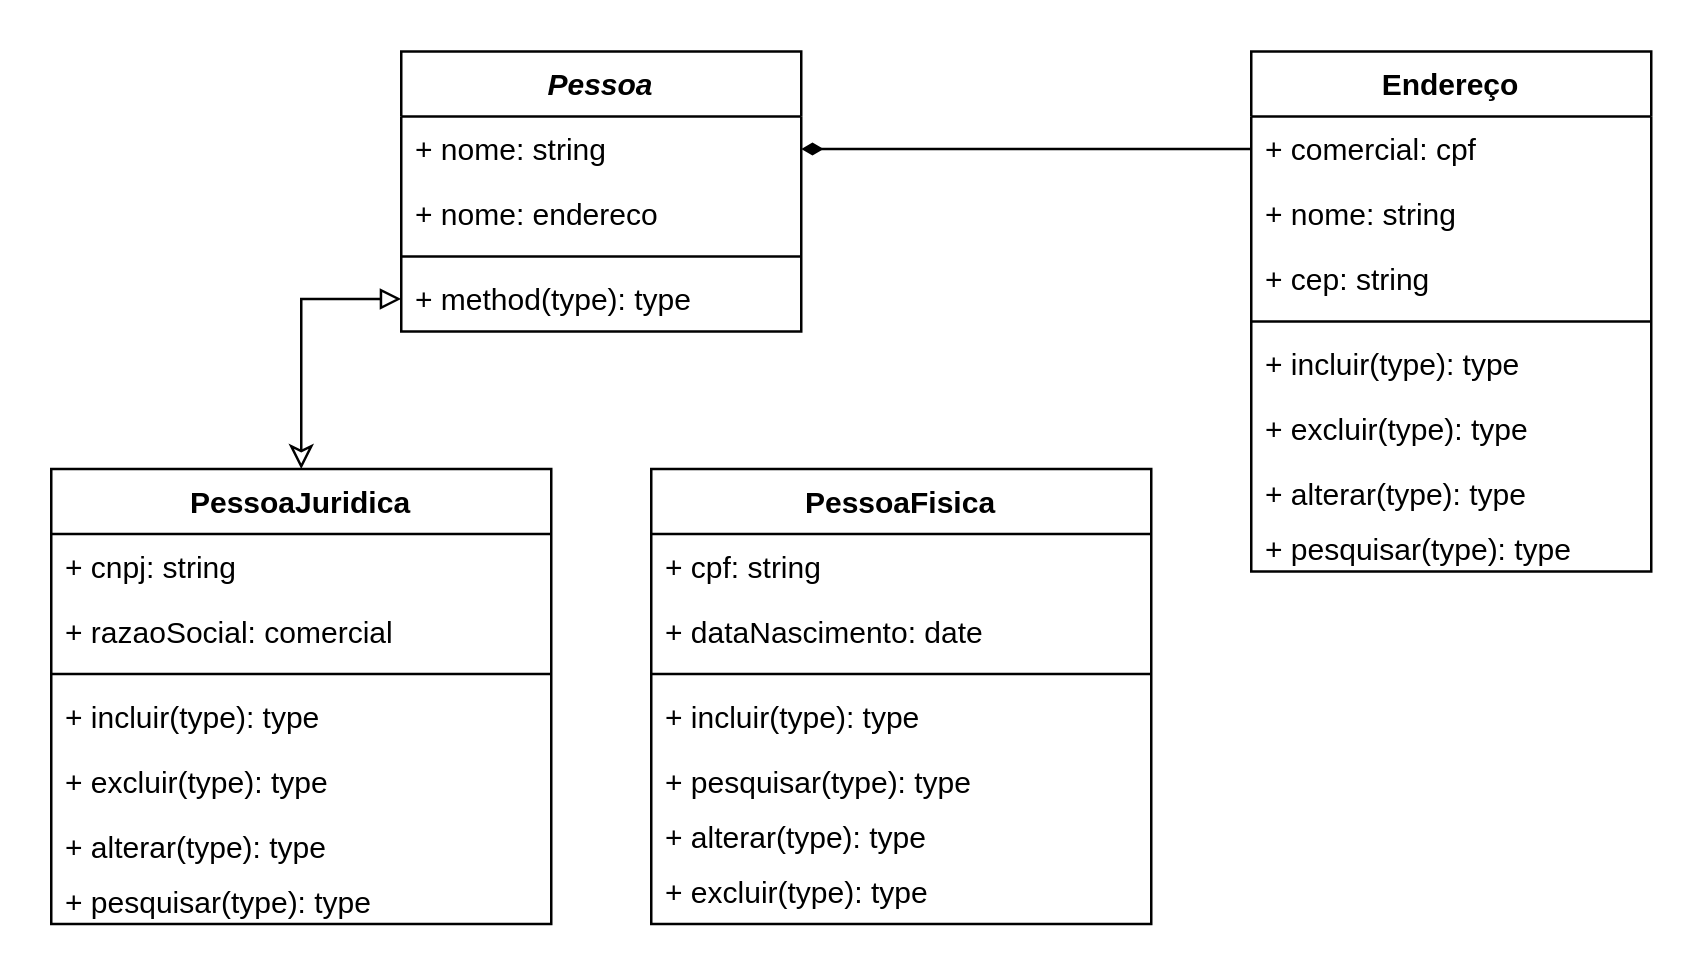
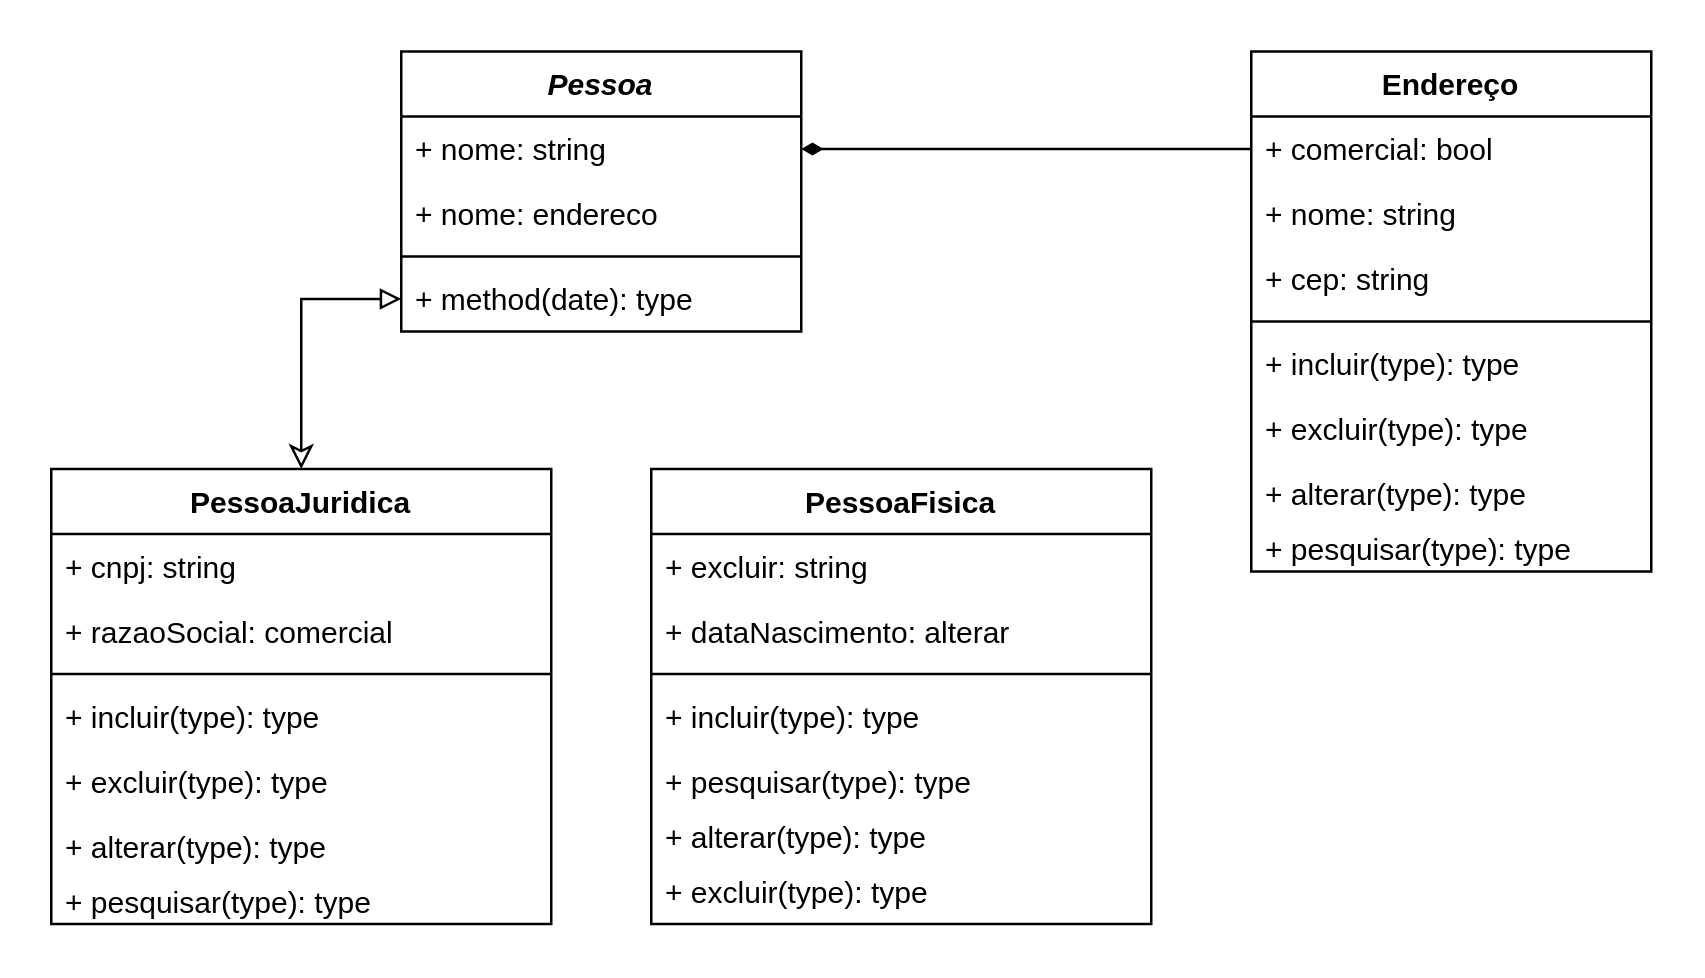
  <mxCell id="0" />
  <mxCell id="1" parent="0" />
  <mxCell id="2" value="PessoaJuridica&#10;" style="swimlane;fontStyle=1;align=center;verticalAlign=top;childLayout=stackLayout;horizontal=1;startSize=26;horizontalStack=0;resizeParent=1;resizeParentMax=0;resizeLast=0;collapsible=1;marginBottom=0;" parent="1" vertex="1"><mxGeometry x="20" y="187" width="200" height="182" as="geometry"><mxRectangle x="60" y="140" width="120" height="26" as="alternateBounds" /></mxGeometry></mxCell>
  <mxCell id="3" value="+ cnpj: string" style="text;strokeColor=none;fillColor=none;align=left;verticalAlign=top;spacingLeft=4;spacingRight=4;overflow=hidden;rotatable=0;points=[[0,0.5],[1,0.5]];portConstraint=eastwest;" parent="2" vertex="1"><mxGeometry y="26" width="200" height="26" as="geometry" /></mxCell>
  <mxCell id="4" value="+ razaoSocial: comercial" style="text;strokeColor=none;fillColor=none;align=left;verticalAlign=top;spacingLeft=4;spacingRight=4;overflow=hidden;rotatable=0;points=[[0,0.5],[1,0.5]];portConstraint=eastwest;" parent="2" vertex="1"><mxGeometry y="52" width="200" height="26" as="geometry" /></mxCell>
  <mxCell id="5" value="" style="line;strokeWidth=1;fillColor=none;align=left;verticalAlign=middle;spacingTop=-1;spacingLeft=3;spacingRight=3;rotatable=0;labelPosition=right;points=[];portConstraint=eastwest;" parent="2" vertex="1"><mxGeometry y="78" width="200" height="8" as="geometry" /></mxCell>
  <mxCell id="6" value="+ incluir(type): type" style="text;strokeColor=none;fillColor=none;align=left;verticalAlign=top;spacingLeft=4;spacingRight=4;overflow=hidden;rotatable=0;points=[[0,0.5],[1,0.5]];portConstraint=eastwest;" vertex="1" parent="2"><mxGeometry y="86" width="200" height="26" as="geometry" /></mxCell>
  <mxCell id="7" value="+ excluir(type): type" style="text;strokeColor=none;fillColor=none;align=left;verticalAlign=top;spacingLeft=4;spacingRight=4;overflow=hidden;rotatable=0;points=[[0,0.5],[1,0.5]];portConstraint=eastwest;" vertex="1" parent="2"><mxGeometry y="112" width="200" height="26" as="geometry" /></mxCell>
  <mxCell id="8" value="+ alterar(type): type" style="text;strokeColor=none;fillColor=none;align=left;verticalAlign=top;spacingLeft=4;spacingRight=4;overflow=hidden;rotatable=0;points=[[0,0.5],[1,0.5]];portConstraint=eastwest;" parent="2" vertex="1"><mxGeometry y="138" width="200" height="22" as="geometry" /></mxCell>
  <mxCell id="9" value="+ pesquisar(type): type" style="text;strokeColor=none;fillColor=none;align=left;verticalAlign=top;spacingLeft=4;spacingRight=4;overflow=hidden;rotatable=0;points=[[0,0.5],[1,0.5]];portConstraint=eastwest;" vertex="1" parent="2"><mxGeometry y="160" width="200" height="22" as="geometry" /></mxCell>
  <mxCell id="10" value="PessoaFisica&#10;" style="swimlane;fontStyle=1;align=center;verticalAlign=top;childLayout=stackLayout;horizontal=1;startSize=26;horizontalStack=0;resizeParent=1;resizeParentMax=0;resizeLast=0;collapsible=1;marginBottom=0;" parent="1" vertex="1"><mxGeometry x="260" y="187" width="200" height="182" as="geometry" /></mxCell>
- <mxCell id="11" value="+ cpf: string" style="text;strokeColor=none;fillColor=none;align=left;verticalAlign=top;spacingLeft=4;spacingRight=4;overflow=hidden;rotatable=0;points=[[0,0.5],[1,0.5]];portConstraint=eastwest;" parent="10" vertex="1"><mxGeometry y="26" width="200" height="26" as="geometry" /></mxCell>
- <mxCell id="12" value="+ dataNascimento: date" style="text;strokeColor=none;fillColor=none;align=left;verticalAlign=top;spacingLeft=4;spacingRight=4;overflow=hidden;rotatable=0;points=[[0,0.5],[1,0.5]];portConstraint=eastwest;" parent="10" vertex="1"><mxGeometry y="52" width="200" height="26" as="geometry" /></mxCell>
+ <mxCell id="11" value="+ excluir: string" style="text;strokeColor=none;fillColor=none;align=left;verticalAlign=top;spacingLeft=4;spacingRight=4;overflow=hidden;rotatable=0;points=[[0,0.5],[1,0.5]];portConstraint=eastwest;" parent="10" vertex="1"><mxGeometry y="26" width="200" height="26" as="geometry" /></mxCell>
+ <mxCell id="12" value="+ dataNascimento: alterar" style="text;strokeColor=none;fillColor=none;align=left;verticalAlign=top;spacingLeft=4;spacingRight=4;overflow=hidden;rotatable=0;points=[[0,0.5],[1,0.5]];portConstraint=eastwest;" parent="10" vertex="1"><mxGeometry y="52" width="200" height="26" as="geometry" /></mxCell>
  <mxCell id="13" value="" style="line;strokeWidth=1;fillColor=none;align=left;verticalAlign=middle;spacingTop=-1;spacingLeft=3;spacingRight=3;rotatable=0;labelPosition=right;points=[];portConstraint=eastwest;" parent="10" vertex="1"><mxGeometry y="78" width="200" height="8" as="geometry" /></mxCell>
  <mxCell id="14" value="+ incluir(type): type" style="text;strokeColor=none;fillColor=none;align=left;verticalAlign=top;spacingLeft=4;spacingRight=4;overflow=hidden;rotatable=0;points=[[0,0.5],[1,0.5]];portConstraint=eastwest;" vertex="1" parent="10"><mxGeometry y="86" width="200" height="26" as="geometry" /></mxCell>
  <mxCell id="15" value="+ pesquisar(type): type" style="text;strokeColor=none;fillColor=none;align=left;verticalAlign=top;spacingLeft=4;spacingRight=4;overflow=hidden;rotatable=0;points=[[0,0.5],[1,0.5]];portConstraint=eastwest;" vertex="1" parent="10"><mxGeometry y="112" width="200" height="22" as="geometry" /></mxCell>
  <mxCell id="16" value="+ alterar(type): type" style="text;strokeColor=none;fillColor=none;align=left;verticalAlign=top;spacingLeft=4;spacingRight=4;overflow=hidden;rotatable=0;points=[[0,0.5],[1,0.5]];portConstraint=eastwest;" vertex="1" parent="10"><mxGeometry y="134" width="200" height="22" as="geometry" /></mxCell>
  <mxCell id="17" value="+ excluir(type): type" style="text;strokeColor=none;fillColor=none;align=left;verticalAlign=top;spacingLeft=4;spacingRight=4;overflow=hidden;rotatable=0;points=[[0,0.5],[1,0.5]];portConstraint=eastwest;" vertex="1" parent="10"><mxGeometry y="156" width="200" height="26" as="geometry" /></mxCell>
  <mxCell id="18" value="Pessoa" style="swimlane;fontStyle=3;align=center;verticalAlign=top;childLayout=stackLayout;horizontal=1;startSize=26;horizontalStack=0;resizeParent=1;resizeParentMax=0;resizeLast=0;collapsible=1;marginBottom=0;" parent="1" vertex="1"><mxGeometry x="160" y="20" width="160" height="112" as="geometry" /></mxCell>
  <mxCell id="19" value="+ nome: string" style="text;strokeColor=none;fillColor=none;align=left;verticalAlign=top;spacingLeft=4;spacingRight=4;overflow=hidden;rotatable=0;points=[[0,0.5],[1,0.5]];portConstraint=eastwest;" parent="18" vertex="1"><mxGeometry y="26" width="160" height="26" as="geometry" /></mxCell>
  <mxCell id="20" value="+ nome: endereco" style="text;strokeColor=none;fillColor=none;align=left;verticalAlign=top;spacingLeft=4;spacingRight=4;overflow=hidden;rotatable=0;points=[[0,0.5],[1,0.5]];portConstraint=eastwest;" parent="18" vertex="1"><mxGeometry y="52" width="160" height="26" as="geometry" /></mxCell>
  <mxCell id="21" value="" style="line;strokeWidth=1;fillColor=none;align=left;verticalAlign=middle;spacingTop=-1;spacingLeft=3;spacingRight=3;rotatable=0;labelPosition=right;points=[];portConstraint=eastwest;" parent="18" vertex="1"><mxGeometry y="78" width="160" height="8" as="geometry" /></mxCell>
- <mxCell id="22" value="+ method(type): type" style="text;strokeColor=none;fillColor=none;align=left;verticalAlign=top;spacingLeft=4;spacingRight=4;overflow=hidden;rotatable=0;points=[[0,0.5],[1,0.5]];portConstraint=eastwest;" parent="18" vertex="1"><mxGeometry y="86" width="160" height="26" as="geometry" /></mxCell>
+ <mxCell id="22" value="+ method(date): type" style="text;strokeColor=none;fillColor=none;align=left;verticalAlign=top;spacingLeft=4;spacingRight=4;overflow=hidden;rotatable=0;points=[[0,0.5],[1,0.5]];portConstraint=eastwest;" parent="18" vertex="1"><mxGeometry y="86" width="160" height="26" as="geometry" /></mxCell>
  <mxCell id="23" style="edgeStyle=orthogonalEdgeStyle;rounded=0;orthogonalLoop=1;jettySize=auto;html=1;entryX=0.5;entryY=0;entryDx=0;entryDy=0;endArrow=classic;endFill=0;strokeWidth=1;endSize=7;startArrow=block;startFill=0;" parent="1" source="22" target="2" edge="1"><mxGeometry relative="1" as="geometry" /></mxCell>
  <mxCell id="24" value="Endereço" style="swimlane;fontStyle=1;align=center;verticalAlign=top;childLayout=stackLayout;horizontal=1;startSize=26;horizontalStack=0;resizeParent=1;resizeParentMax=0;resizeLast=0;collapsible=1;marginBottom=0;" parent="1" vertex="1"><mxGeometry x="500" y="20" width="160" height="208" as="geometry"><mxRectangle x="180" y="520" width="90" height="26" as="alternateBounds" /></mxGeometry></mxCell>
- <mxCell id="25" value="+ comercial: cpf" style="text;strokeColor=none;fillColor=none;align=left;verticalAlign=top;spacingLeft=4;spacingRight=4;overflow=hidden;rotatable=0;points=[[0,0.5],[1,0.5]];portConstraint=eastwest;" parent="24" vertex="1"><mxGeometry y="26" width="160" height="26" as="geometry" /></mxCell>
+ <mxCell id="25" value="+ comercial: bool" style="text;strokeColor=none;fillColor=none;align=left;verticalAlign=top;spacingLeft=4;spacingRight=4;overflow=hidden;rotatable=0;points=[[0,0.5],[1,0.5]];portConstraint=eastwest;" parent="24" vertex="1"><mxGeometry y="26" width="160" height="26" as="geometry" /></mxCell>
  <mxCell id="26" value="+ nome: string" style="text;strokeColor=none;fillColor=none;align=left;verticalAlign=top;spacingLeft=4;spacingRight=4;overflow=hidden;rotatable=0;points=[[0,0.5],[1,0.5]];portConstraint=eastwest;" parent="24" vertex="1"><mxGeometry y="52" width="160" height="26" as="geometry" /></mxCell>
  <mxCell id="27" value="+ cep: string" style="text;strokeColor=none;fillColor=none;align=left;verticalAlign=top;spacingLeft=4;spacingRight=4;overflow=hidden;rotatable=0;points=[[0,0.5],[1,0.5]];portConstraint=eastwest;" parent="24" vertex="1"><mxGeometry y="78" width="160" height="26" as="geometry" /></mxCell>
  <mxCell id="28" value="" style="line;strokeWidth=1;fillColor=none;align=left;verticalAlign=middle;spacingTop=-1;spacingLeft=3;spacingRight=3;rotatable=0;labelPosition=right;points=[];portConstraint=eastwest;" parent="24" vertex="1"><mxGeometry y="104" width="160" height="8" as="geometry" /></mxCell>
  <mxCell id="29" value="+ incluir(type): type" style="text;strokeColor=none;fillColor=none;align=left;verticalAlign=top;spacingLeft=4;spacingRight=4;overflow=hidden;rotatable=0;points=[[0,0.5],[1,0.5]];portConstraint=eastwest;" vertex="1" parent="24"><mxGeometry y="112" width="160" height="26" as="geometry" /></mxCell>
  <mxCell id="30" value="+ excluir(type): type" style="text;strokeColor=none;fillColor=none;align=left;verticalAlign=top;spacingLeft=4;spacingRight=4;overflow=hidden;rotatable=0;points=[[0,0.5],[1,0.5]];portConstraint=eastwest;" vertex="1" parent="24"><mxGeometry y="138" width="160" height="26" as="geometry" /></mxCell>
  <mxCell id="31" value="+ alterar(type): type" style="text;strokeColor=none;fillColor=none;align=left;verticalAlign=top;spacingLeft=4;spacingRight=4;overflow=hidden;rotatable=0;points=[[0,0.5],[1,0.5]];portConstraint=eastwest;" vertex="1" parent="24"><mxGeometry y="164" width="160" height="22" as="geometry" /></mxCell>
  <mxCell id="32" value="+ pesquisar(type): type" style="text;strokeColor=none;fillColor=none;align=left;verticalAlign=top;spacingLeft=4;spacingRight=4;overflow=hidden;rotatable=0;points=[[0,0.5],[1,0.5]];portConstraint=eastwest;" vertex="1" parent="24"><mxGeometry y="186" width="160" height="22" as="geometry" /></mxCell>
  <mxCell id="33" style="edgeStyle=orthogonalEdgeStyle;rounded=0;orthogonalLoop=1;jettySize=auto;html=1;entryX=0;entryY=0.5;entryDx=0;entryDy=0;startArrow=diamondThin;startFill=1;endArrow=none;endFill=0;endSize=7;strokeWidth=1;" parent="1" source="19" edge="1"><mxGeometry relative="1" as="geometry"><mxPoint x="500" y="59" as="targetPoint" /></mxGeometry></mxCell>
